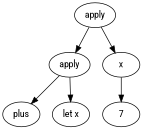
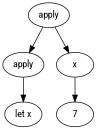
  digraph {
    fontname="Roboto Condensed"
    node [fontname="Roboto Condensed"]
    edge [fontname="Roboto Condensed"]
    n1 [label=apply]
    n2 [label=apply]
    x
-   plus
    n5 [label="let x"]
    7
    n1 -> n2
    n1 -> x
-   n2 -> plus
    n2 -> n5
    x -> 7
  }
